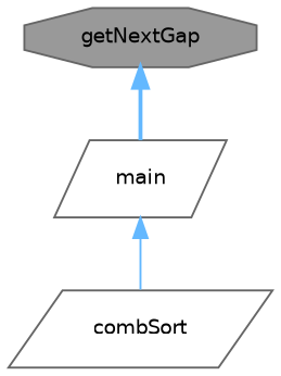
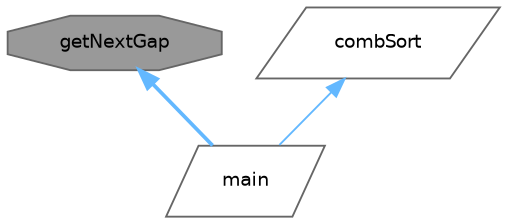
  digraph {
    rankdir=TB
    node [color=grey40 fillcolor=white fontname=Helvetica fontsize=10 shape=parallelogram style=filled]
    edge [color=steelblue1 dir=back fontname=Helvetica fontsize=10 labelfontname=Helvetica labelfontsize=10]
    n1 [color=gray40 fillcolor=grey60 fontcolor=black height=0.2 label=getNextGap shape=octagon width=0.4]
    n2 [height=0.2 label=main width=0.4]
    n3 [height=0.2 label=combSort width=0.4]
    n1 -> n2 [style=bold]
-   n2 -> n3 [style=solid]
+   n3 -> n2 [style=solid]
  }
